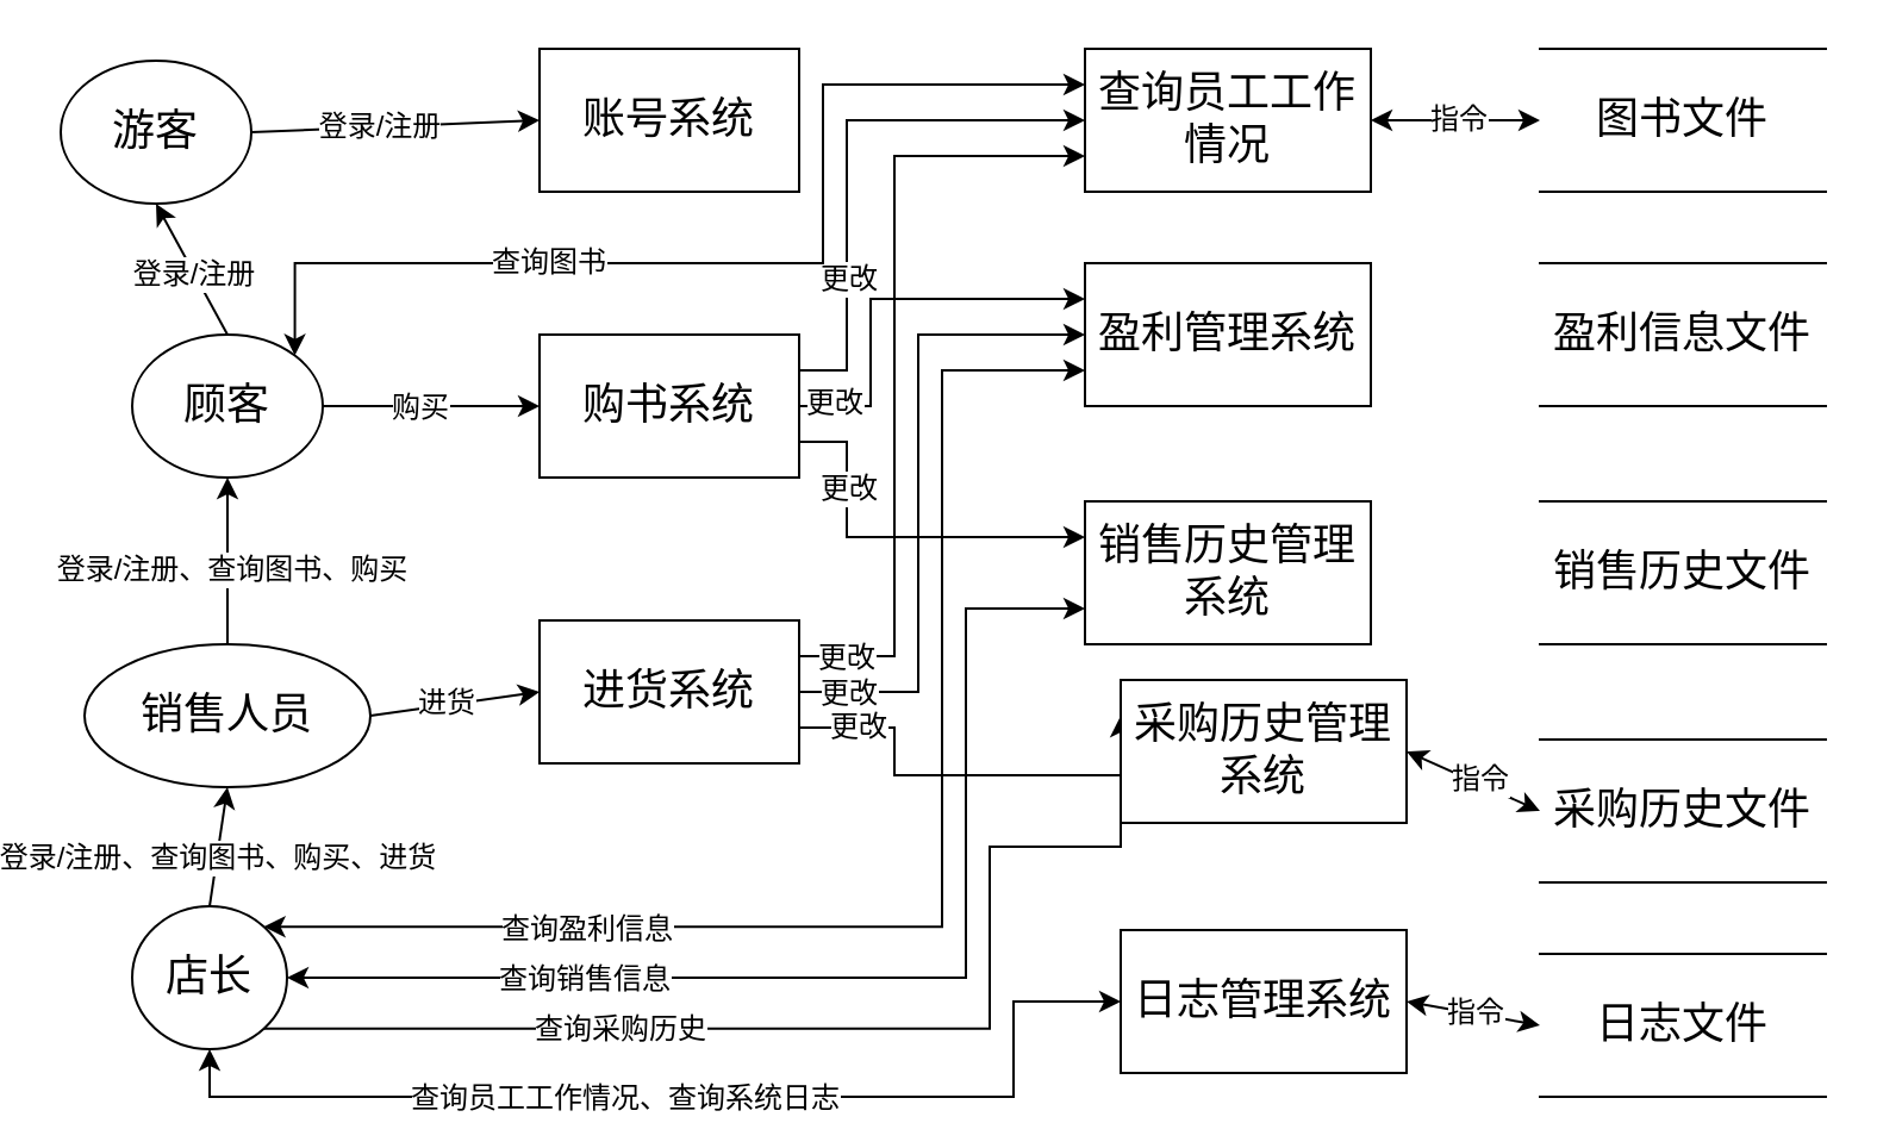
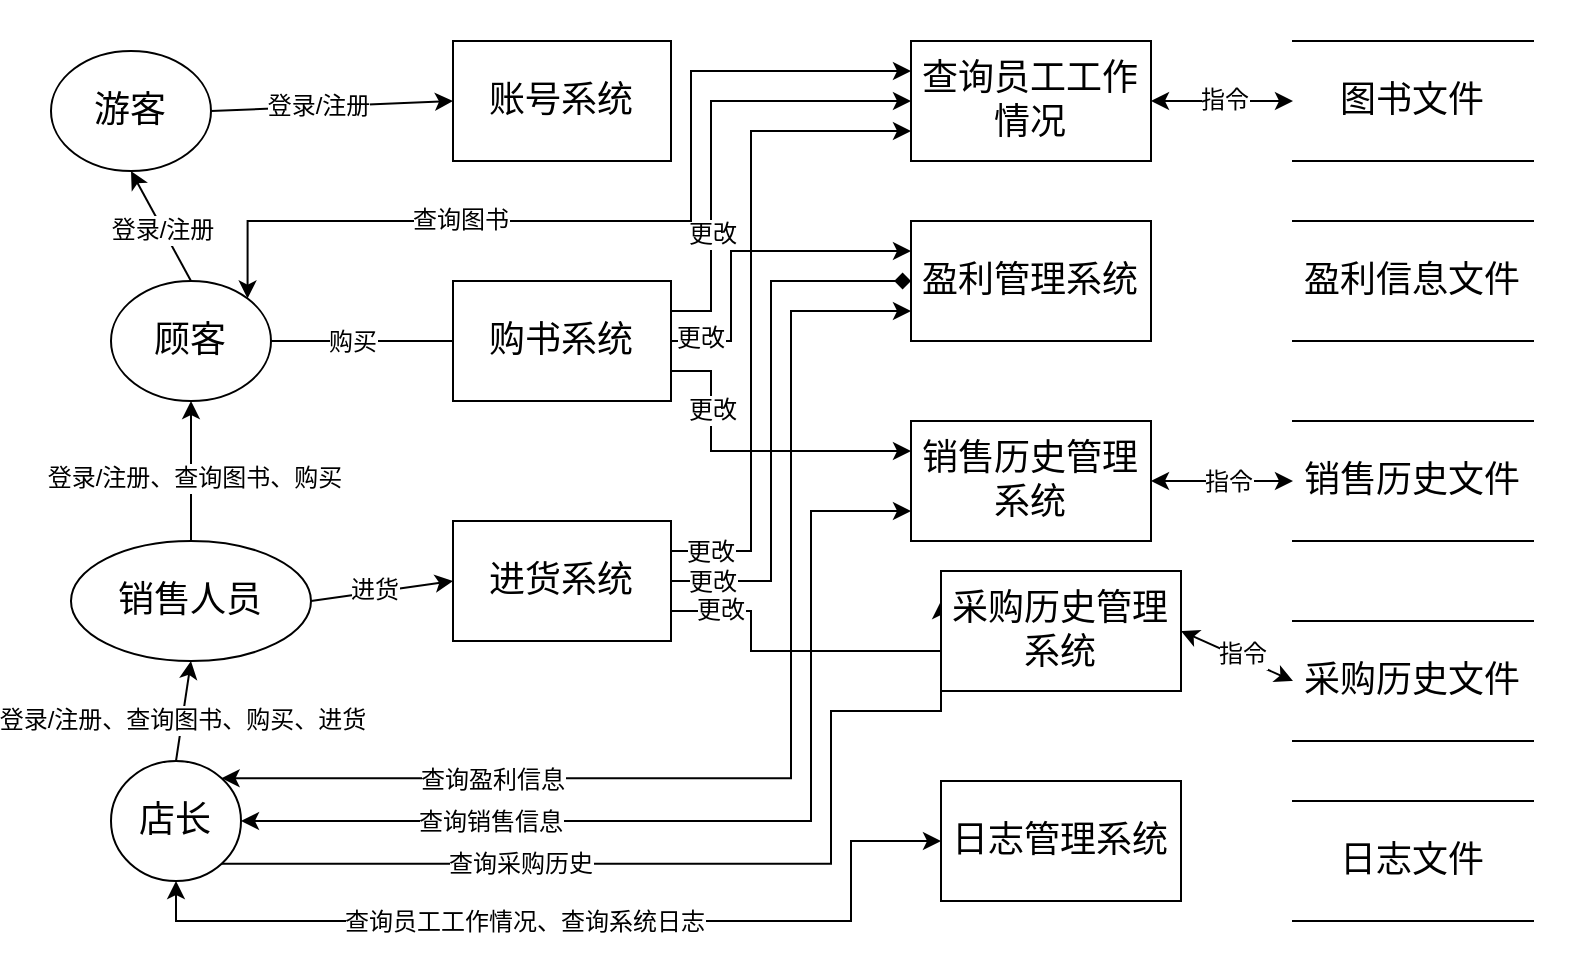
  <mxCell id="0" />
  <mxCell id="1" parent="0" />
  <mxCell id="2" value="&lt;font style=&quot;font-size: 18px;&quot;&gt;游客&lt;/font&gt;" style="ellipse;whiteSpace=wrap;html=1;fontSize=18;" parent="1" vertex="1"><mxGeometry x="20" y="25" width="80" height="60" as="geometry" /></mxCell>
- <mxCell id="3" style="rounded=0;orthogonalLoop=1;jettySize=auto;html=1;exitX=1;exitY=0.5;exitDx=0;exitDy=0;entryX=0;entryY=0.5;entryDx=0;entryDy=0;fontSize=12;" parent="1" source="5" target="25" edge="1"><mxGeometry relative="1" as="geometry" /></mxCell>
+ <mxCell id="3" style="rounded=0;orthogonalLoop=1;jettySize=auto;html=1;exitX=1;exitY=0.5;exitDx=0;exitDy=0;entryX=0;entryY=0.5;entryDx=0;entryDy=0;fontSize=12;endArrow=none;" parent="1" source="5" target="25" edge="1"><mxGeometry relative="1" as="geometry" /></mxCell>
  <mxCell id="4" value="购买" style="edgeLabel;html=1;align=center;verticalAlign=middle;resizable=0;points=[];fontSize=12;" parent="3" vertex="1" connectable="0"><mxGeometry x="-0.03" y="-2" relative="1" as="geometry"><mxPoint x="-4" y="-2" as="offset" /></mxGeometry></mxCell>
  <mxCell id="5" value="&lt;font style=&quot;font-size: 18px;&quot;&gt;顾客&lt;/font&gt;" style="ellipse;whiteSpace=wrap;html=1;fontSize=18;" parent="1" vertex="1"><mxGeometry x="50" y="140" width="80" height="60" as="geometry" /></mxCell>
  <mxCell id="6" style="rounded=0;orthogonalLoop=1;jettySize=auto;html=1;exitX=1;exitY=0.5;exitDx=0;exitDy=0;entryX=0;entryY=0.5;entryDx=0;entryDy=0;fontSize=12;" parent="1" source="8" target="32" edge="1"><mxGeometry relative="1" as="geometry" /></mxCell>
  <mxCell id="7" value="进货" style="edgeLabel;html=1;align=center;verticalAlign=middle;resizable=0;points=[];fontSize=12;" parent="6" vertex="1" connectable="0"><mxGeometry x="-0.156" y="1" relative="1" as="geometry"><mxPoint x="2" as="offset" /></mxGeometry></mxCell>
  <mxCell id="8" value="&lt;span style=&quot;font-size: 18px;&quot;&gt;销售人员&lt;/span&gt;" style="ellipse;whiteSpace=wrap;html=1;fontSize=18;" parent="1" vertex="1"><mxGeometry x="30" y="270" width="120" height="60" as="geometry" /></mxCell>
  <mxCell id="9" value="&lt;font style=&quot;font-size: 18px;&quot;&gt;店长&lt;/font&gt;" style="ellipse;whiteSpace=wrap;html=1;fontSize=18;" parent="1" vertex="1"><mxGeometry x="50" y="380" width="65" height="60" as="geometry" /></mxCell>
  <mxCell id="10" value="账号系统" style="rounded=0;whiteSpace=wrap;html=1;fontSize=18;" parent="1" vertex="1"><mxGeometry x="221" y="20" width="109" height="60" as="geometry" /></mxCell>
  <mxCell id="11" value="" style="endArrow=classic;html=1;rounded=0;exitX=1;exitY=0.5;exitDx=0;exitDy=0;entryX=0;entryY=0.5;entryDx=0;entryDy=0;fontSize=12;" parent="1" source="2" target="10" edge="1"><mxGeometry width="50" height="50" relative="1" as="geometry"><mxPoint x="400" y="220" as="sourcePoint" /><mxPoint x="450" y="170" as="targetPoint" /></mxGeometry></mxCell>
  <mxCell id="12" value="登录/注册" style="edgeLabel;html=1;align=center;verticalAlign=middle;resizable=0;points=[];fontSize=12;" parent="11" vertex="1" connectable="0"><mxGeometry x="-0.197" y="3" relative="1" as="geometry"><mxPoint x="5" y="3" as="offset" /></mxGeometry></mxCell>
  <mxCell id="13" value="" style="endArrow=classic;html=1;rounded=0;entryX=0.5;entryY=1;entryDx=0;entryDy=0;exitX=0.5;exitY=0;exitDx=0;exitDy=0;fontSize=12;" parent="1" source="5" target="2" edge="1"><mxGeometry width="50" height="50" relative="1" as="geometry"><mxPoint x="90" y="130" as="sourcePoint" /><mxPoint x="450" y="170" as="targetPoint" /></mxGeometry></mxCell>
  <mxCell id="14" value="登录/注册" style="edgeLabel;html=1;align=center;verticalAlign=middle;resizable=0;points=[];fontSize=12;" parent="13" vertex="1" connectable="0"><mxGeometry x="-0.067" y="-1" relative="1" as="geometry"><mxPoint x="-1" as="offset" /></mxGeometry></mxCell>
  <mxCell id="15" value="" style="endArrow=classic;html=1;rounded=0;exitX=0.5;exitY=0;exitDx=0;exitDy=0;fontSize=12;" parent="1" source="8" target="5" edge="1"><mxGeometry width="50" height="50" relative="1" as="geometry"><mxPoint x="400" y="220" as="sourcePoint" /><mxPoint x="450" y="170" as="targetPoint" /></mxGeometry></mxCell>
  <mxCell id="16" value="登录/注册、查询图书、购买" style="edgeLabel;html=1;align=center;verticalAlign=middle;resizable=0;points=[];fontSize=12;" parent="15" vertex="1" connectable="0"><mxGeometry x="-0.1" y="-1" relative="1" as="geometry"><mxPoint as="offset" /></mxGeometry></mxCell>
  <mxCell id="17" value="" style="endArrow=classic;html=1;rounded=0;exitX=0.5;exitY=0;exitDx=0;exitDy=0;entryX=0.5;entryY=1;entryDx=0;entryDy=0;fontSize=12;" parent="1" source="9" target="8" edge="1"><mxGeometry width="50" height="50" relative="1" as="geometry"><mxPoint x="400" y="220" as="sourcePoint" /><mxPoint x="450" y="170" as="targetPoint" /></mxGeometry></mxCell>
  <mxCell id="18" value="登录/注册、查询图书、购买、进货" style="edgeLabel;html=1;align=center;verticalAlign=middle;resizable=0;points=[];fontSize=12;" parent="17" vertex="1" connectable="0"><mxGeometry x="-0.167" y="1" relative="1" as="geometry"><mxPoint x="1" as="offset" /></mxGeometry></mxCell>
  <mxCell id="19" style="edgeStyle=orthogonalEdgeStyle;rounded=0;orthogonalLoop=1;jettySize=auto;html=1;exitX=1;exitY=0.25;exitDx=0;exitDy=0;entryX=0;entryY=0.5;entryDx=0;entryDy=0;fontSize=12;" parent="1" source="25" target="37" edge="1"><mxGeometry relative="1" as="geometry"><Array as="points"><mxPoint x="350" y="155" /><mxPoint x="350" y="50" /></Array></mxGeometry></mxCell>
  <mxCell id="20" value="更改" style="edgeLabel;html=1;align=center;verticalAlign=middle;resizable=0;points=[];fontSize=12;" parent="19" vertex="1" connectable="0"><mxGeometry x="-0.657" y="1" relative="1" as="geometry"><mxPoint x="1" y="-20" as="offset" /></mxGeometry></mxCell>
  <mxCell id="21" value="" style="edgeStyle=orthogonalEdgeStyle;rounded=0;orthogonalLoop=1;jettySize=auto;html=1;entryX=0;entryY=0.25;entryDx=0;entryDy=0;fontSize=12;" parent="1" source="25" target="34" edge="1"><mxGeometry relative="1" as="geometry"><Array as="points"><mxPoint x="360" y="170" /><mxPoint x="360" y="125" /></Array></mxGeometry></mxCell>
  <mxCell id="22" value="更改" style="edgeLabel;html=1;align=center;verticalAlign=middle;resizable=0;points=[];fontSize=12;" parent="21" vertex="1" connectable="0"><mxGeometry x="-0.608" y="1" relative="1" as="geometry"><mxPoint x="-15" as="offset" /></mxGeometry></mxCell>
  <mxCell id="23" style="edgeStyle=orthogonalEdgeStyle;rounded=0;orthogonalLoop=1;jettySize=auto;html=1;exitX=1;exitY=0.75;exitDx=0;exitDy=0;entryX=0;entryY=0.25;entryDx=0;entryDy=0;fontSize=12;" parent="1" source="25" target="35" edge="1"><mxGeometry relative="1" as="geometry"><Array as="points"><mxPoint x="350" y="185" /><mxPoint x="350" y="225" /></Array></mxGeometry></mxCell>
  <mxCell id="24" value="更改" style="edgeLabel;html=1;align=center;verticalAlign=middle;resizable=0;points=[];fontSize=12;" parent="23" vertex="1" connectable="0"><mxGeometry x="0.15" relative="1" as="geometry"><mxPoint x="-32" y="-21" as="offset" /></mxGeometry></mxCell>
  <mxCell id="25" value="购书系统" style="rounded=0;whiteSpace=wrap;html=1;fontSize=18;" parent="1" vertex="1"><mxGeometry x="221" y="140" width="109" height="60" as="geometry" /></mxCell>
  <mxCell id="26" style="edgeStyle=orthogonalEdgeStyle;rounded=0;orthogonalLoop=1;jettySize=auto;html=1;exitX=1;exitY=0.25;exitDx=0;exitDy=0;entryX=0;entryY=0.75;entryDx=0;entryDy=0;fontSize=12;" parent="1" source="32" target="37" edge="1"><mxGeometry relative="1" as="geometry"><Array as="points"><mxPoint x="370" y="275" /><mxPoint x="370" y="65" /></Array></mxGeometry></mxCell>
  <mxCell id="27" value="更改" style="edgeLabel;html=1;align=center;verticalAlign=middle;resizable=0;points=[];fontSize=12;" parent="26" vertex="1" connectable="0"><mxGeometry x="-0.872" y="1" relative="1" as="geometry"><mxPoint x="-2" y="1" as="offset" /></mxGeometry></mxCell>
- <mxCell id="28" style="edgeStyle=orthogonalEdgeStyle;rounded=0;orthogonalLoop=1;jettySize=auto;html=1;exitX=1;exitY=0.5;exitDx=0;exitDy=0;entryX=0;entryY=0.5;entryDx=0;entryDy=0;fontSize=12;" parent="1" source="32" target="34" edge="1"><mxGeometry relative="1" as="geometry"><Array as="points"><mxPoint x="380" y="290" /><mxPoint x="380" y="140" /></Array></mxGeometry></mxCell>
+ <mxCell id="28" style="edgeStyle=orthogonalEdgeStyle;rounded=0;orthogonalLoop=1;jettySize=auto;html=1;exitX=1;exitY=0.5;exitDx=0;exitDy=0;entryX=0;entryY=0.5;entryDx=0;entryDy=0;fontSize=12;endArrow=diamond;" parent="1" source="32" target="34" edge="1"><mxGeometry relative="1" as="geometry"><Array as="points"><mxPoint x="380" y="290" /><mxPoint x="380" y="140" /></Array></mxGeometry></mxCell>
  <mxCell id="29" value="更改" style="edgeLabel;html=1;align=center;verticalAlign=middle;resizable=0;points=[];fontSize=12;" parent="28" vertex="1" connectable="0"><mxGeometry x="-0.772" relative="1" as="geometry"><mxPoint x="-11" as="offset" /></mxGeometry></mxCell>
  <mxCell id="30" style="edgeStyle=orthogonalEdgeStyle;rounded=0;orthogonalLoop=1;jettySize=auto;html=1;exitX=1;exitY=0.75;exitDx=0;exitDy=0;entryX=0;entryY=0.25;entryDx=0;entryDy=0;fontSize=12;" parent="1" source="32" target="36" edge="1"><mxGeometry relative="1" as="geometry"><Array as="points"><mxPoint x="370" y="305" /><mxPoint x="370" y="325" /></Array></mxGeometry></mxCell>
  <mxCell id="31" value="更改" style="edgeLabel;html=1;align=center;verticalAlign=middle;resizable=0;points=[];fontSize=12;" parent="30" vertex="1" connectable="0"><mxGeometry x="-0.757" y="1" relative="1" as="geometry"><mxPoint x="2" as="offset" /></mxGeometry></mxCell>
  <mxCell id="32" value="进货系统" style="rounded=0;whiteSpace=wrap;html=1;fontSize=18;" parent="1" vertex="1"><mxGeometry x="221" y="260" width="109" height="60" as="geometry" /></mxCell>
  <mxCell id="33" value="日志管理系统" style="whiteSpace=wrap;html=1;fontSize=18;" parent="1" vertex="1"><mxGeometry x="465" y="390" width="120" height="60" as="geometry" /></mxCell>
  <mxCell id="34" value="盈利管理系统" style="whiteSpace=wrap;html=1;fontSize=18;" parent="1" vertex="1"><mxGeometry x="450" y="110" width="120" height="60" as="geometry" /></mxCell>
  <mxCell id="35" value="销售历史管理系统" style="whiteSpace=wrap;html=1;fontSize=18;" parent="1" vertex="1"><mxGeometry x="450" y="210" width="120" height="60" as="geometry" /></mxCell>
  <mxCell id="36" value="采购历史管理系统" style="whiteSpace=wrap;html=1;fontSize=18;" parent="1" vertex="1"><mxGeometry x="465" y="285" width="120" height="60" as="geometry" /></mxCell>
  <mxCell id="37" value="查询员工工作情况" style="whiteSpace=wrap;html=1;fontSize=18;" parent="1" vertex="1"><mxGeometry x="450" y="20" width="120" height="60" as="geometry" /></mxCell>
  <mxCell id="38" value="" style="endArrow=classic;startArrow=classic;html=1;rounded=0;exitX=1;exitY=0;exitDx=0;exitDy=0;entryX=0;entryY=0.25;entryDx=0;entryDy=0;edgeStyle=orthogonalEdgeStyle;fontSize=12;" parent="1" source="5" target="37" edge="1"><mxGeometry width="50" height="50" relative="1" as="geometry"><mxPoint x="250" y="300" as="sourcePoint" /><mxPoint x="300" y="250" as="targetPoint" /><Array as="points"><mxPoint x="119" y="110" /><mxPoint x="340" y="110" /><mxPoint x="340" y="35" /></Array></mxGeometry></mxCell>
  <mxCell id="39" value="查询图书" style="edgeLabel;html=1;align=center;verticalAlign=middle;resizable=0;points=[];fontSize=12;" parent="38" vertex="1" connectable="0"><mxGeometry x="-0.393" y="1" relative="1" as="geometry"><mxPoint x="10" as="offset" /></mxGeometry></mxCell>
  <mxCell id="40" value="" style="endArrow=classic;startArrow=classic;html=1;rounded=0;exitX=1;exitY=0;exitDx=0;exitDy=0;entryX=0;entryY=0.75;entryDx=0;entryDy=0;edgeStyle=orthogonalEdgeStyle;fontSize=12;" parent="1" source="9" target="34" edge="1"><mxGeometry width="50" height="50" relative="1" as="geometry"><mxPoint x="250" y="300" as="sourcePoint" /><mxPoint x="300" y="250" as="targetPoint" /><Array as="points"><mxPoint x="390" y="389" /><mxPoint x="390" y="155" /></Array></mxGeometry></mxCell>
  <mxCell id="41" value="查询盈利信息" style="edgeLabel;html=1;align=center;verticalAlign=middle;resizable=0;points=[];fontSize=12;" parent="40" vertex="1" connectable="0"><mxGeometry x="-0.56" y="-1" relative="1" as="geometry"><mxPoint x="8" as="offset" /></mxGeometry></mxCell>
  <mxCell id="42" value="" style="endArrow=classic;startArrow=classic;html=1;rounded=0;exitX=1;exitY=0.5;exitDx=0;exitDy=0;entryX=0;entryY=0.75;entryDx=0;entryDy=0;edgeStyle=orthogonalEdgeStyle;fontSize=12;" parent="1" source="9" target="35" edge="1"><mxGeometry width="50" height="50" relative="1" as="geometry"><mxPoint x="250" y="300" as="sourcePoint" /><mxPoint x="300" y="250" as="targetPoint" /><Array as="points"><mxPoint x="400" y="410" /><mxPoint x="400" y="255" /></Array></mxGeometry></mxCell>
  <mxCell id="43" value="查询销售信息" style="edgeLabel;html=1;align=center;verticalAlign=middle;resizable=0;points=[];fontSize=12;" parent="42" vertex="1" connectable="0"><mxGeometry x="-0.483" relative="1" as="geometry"><mxPoint x="-3" as="offset" /></mxGeometry></mxCell>
  <mxCell id="44" value="" style="endArrow=none;html=1;rounded=0;exitX=1;exitY=1;exitDx=0;exitDy=0;entryX=0;entryY=0.75;entryDx=0;entryDy=0;edgeStyle=orthogonalEdgeStyle;fontSize=12;" parent="1" source="9" target="36" edge="1"><mxGeometry width="50" height="50" relative="1" as="geometry"><mxPoint x="250" y="300" as="sourcePoint" /><mxPoint x="300" y="250" as="targetPoint" /><Array as="points"><mxPoint x="410" y="431" /><mxPoint x="410" y="355" /></Array></mxGeometry></mxCell>
  <mxCell id="45" value="查询采购历史" style="edgeLabel;html=1;align=center;verticalAlign=middle;resizable=0;points=[];fontSize=12;" parent="44" vertex="1" connectable="0"><mxGeometry x="-0.373" relative="1" as="geometry"><mxPoint x="4" as="offset" /></mxGeometry></mxCell>
  <mxCell id="46" value="" style="endArrow=classic;startArrow=classic;html=1;rounded=0;exitX=0.5;exitY=1;exitDx=0;exitDy=0;entryX=0;entryY=0.5;entryDx=0;entryDy=0;edgeStyle=orthogonalEdgeStyle;fontSize=12;" parent="1" source="9" target="33" edge="1"><mxGeometry width="50" height="50" relative="1" as="geometry"><mxPoint x="250" y="300" as="sourcePoint" /><mxPoint x="300" y="250" as="targetPoint" /><Array as="points"><mxPoint x="90" y="460" /><mxPoint x="420" y="460" /><mxPoint x="420" y="430" /></Array></mxGeometry></mxCell>
  <mxCell id="47" value="查询员工工作情况、查询系统日志" style="edgeLabel;html=1;align=center;verticalAlign=middle;resizable=0;points=[];fontSize=12;" parent="46" vertex="1" connectable="0"><mxGeometry x="-0.166" y="-3" relative="1" as="geometry"><mxPoint x="9" y="-3" as="offset" /></mxGeometry></mxCell>
  <mxCell id="48" value="图书文件" style="shape=partialRectangle;whiteSpace=wrap;html=1;left=0;right=0;fillColor=none;fontSize=18;" parent="1" vertex="1"><mxGeometry x="641" y="20" width="120" height="60" as="geometry" /></mxCell>
  <mxCell id="49" value="盈利信息文件" style="shape=partialRectangle;whiteSpace=wrap;html=1;left=0;right=0;fillColor=none;fontSize=18;" parent="1" vertex="1"><mxGeometry x="641" y="110" width="120" height="60" as="geometry" /></mxCell>
  <mxCell id="50" value="销售历史文件" style="shape=partialRectangle;whiteSpace=wrap;html=1;left=0;right=0;fillColor=none;fontSize=18;" parent="1" vertex="1"><mxGeometry x="641" y="210" width="120" height="60" as="geometry" /></mxCell>
  <mxCell id="51" value="采购历史文件" style="shape=partialRectangle;whiteSpace=wrap;html=1;left=0;right=0;fillColor=none;fontSize=18;" parent="1" vertex="1"><mxGeometry x="641" y="310" width="120" height="60" as="geometry" /></mxCell>
  <mxCell id="52" value="日志文件" style="shape=partialRectangle;whiteSpace=wrap;html=1;left=0;right=0;fillColor=none;fontSize=18;" parent="1" vertex="1"><mxGeometry x="641" y="400" width="120" height="60" as="geometry" /></mxCell>
  <mxCell id="53" value="" style="endArrow=classic;startArrow=classic;html=1;rounded=0;exitX=1;exitY=0.5;exitDx=0;exitDy=0;entryX=0;entryY=0.5;entryDx=0;entryDy=0;fontSize=12;" parent="1" source="37" target="48" edge="1"><mxGeometry width="50" height="50" relative="1" as="geometry"><mxPoint x="301" y="250" as="sourcePoint" /><mxPoint x="351" y="200" as="targetPoint" /></mxGeometry></mxCell>
  <mxCell id="54" value="指令" style="edgeLabel;html=1;align=center;verticalAlign=middle;resizable=0;points=[];fontSize=12;" parent="53" vertex="1" connectable="0"><mxGeometry x="-0.096" y="4" relative="1" as="geometry"><mxPoint x="4" y="3" as="offset" /></mxGeometry></mxCell>
+ <mxCell id="55" value="" style="endArrow=classic;startArrow=classic;html=1;rounded=0;exitX=1;exitY=0.5;exitDx=0;exitDy=0;entryX=0;entryY=0.5;entryDx=0;entryDy=0;fontSize=12;" parent="1" source="35" target="50" edge="1"><mxGeometry width="50" height="50" relative="1" as="geometry"><mxPoint x="301" y="250" as="sourcePoint" /><mxPoint x="351" y="200" as="targetPoint" /></mxGeometry></mxCell>
+ <mxCell id="56" value="指令" style="edgeLabel;html=1;align=center;verticalAlign=middle;resizable=0;points=[];fontSize=12;" parent="55" vertex="1" connectable="0"><mxGeometry x="-0.076" y="-1" relative="1" as="geometry"><mxPoint x="5" y="-1" as="offset" /></mxGeometry></mxCell>
  <mxCell id="57" value="" style="endArrow=classic;startArrow=classic;html=1;rounded=0;exitX=1;exitY=0.5;exitDx=0;exitDy=0;entryX=0;entryY=0.5;entryDx=0;entryDy=0;fontSize=12;" parent="1" source="36" target="51" edge="1"><mxGeometry width="50" height="50" relative="1" as="geometry"><mxPoint x="301" y="250" as="sourcePoint" /><mxPoint x="351" y="200" as="targetPoint" /></mxGeometry></mxCell>
  <mxCell id="58" value="指令" style="edgeLabel;html=1;align=center;verticalAlign=middle;resizable=0;points=[];fontSize=12;" parent="57" vertex="1" connectable="0"><mxGeometry x="-0.028" y="1" relative="1" as="geometry"><mxPoint x="3" as="offset" /></mxGeometry></mxCell>
- <mxCell id="59" value="" style="endArrow=classic;startArrow=classic;html=1;rounded=0;exitX=1;exitY=0.5;exitDx=0;exitDy=0;entryX=0;entryY=0.5;entryDx=0;entryDy=0;fontSize=12;" parent="1" source="33" target="52" edge="1"><mxGeometry width="50" height="50" relative="1" as="geometry"><mxPoint x="301" y="250" as="sourcePoint" /><mxPoint x="351" y="200" as="targetPoint" /></mxGeometry></mxCell>
- <mxCell id="60" value="指令" style="edgeLabel;html=1;align=center;verticalAlign=middle;resizable=0;points=[];fontSize=12;" parent="59" vertex="1" connectable="0"><mxGeometry x="0.198" y="1" relative="1" as="geometry"><mxPoint x="-5" as="offset" /></mxGeometry></mxCell>
